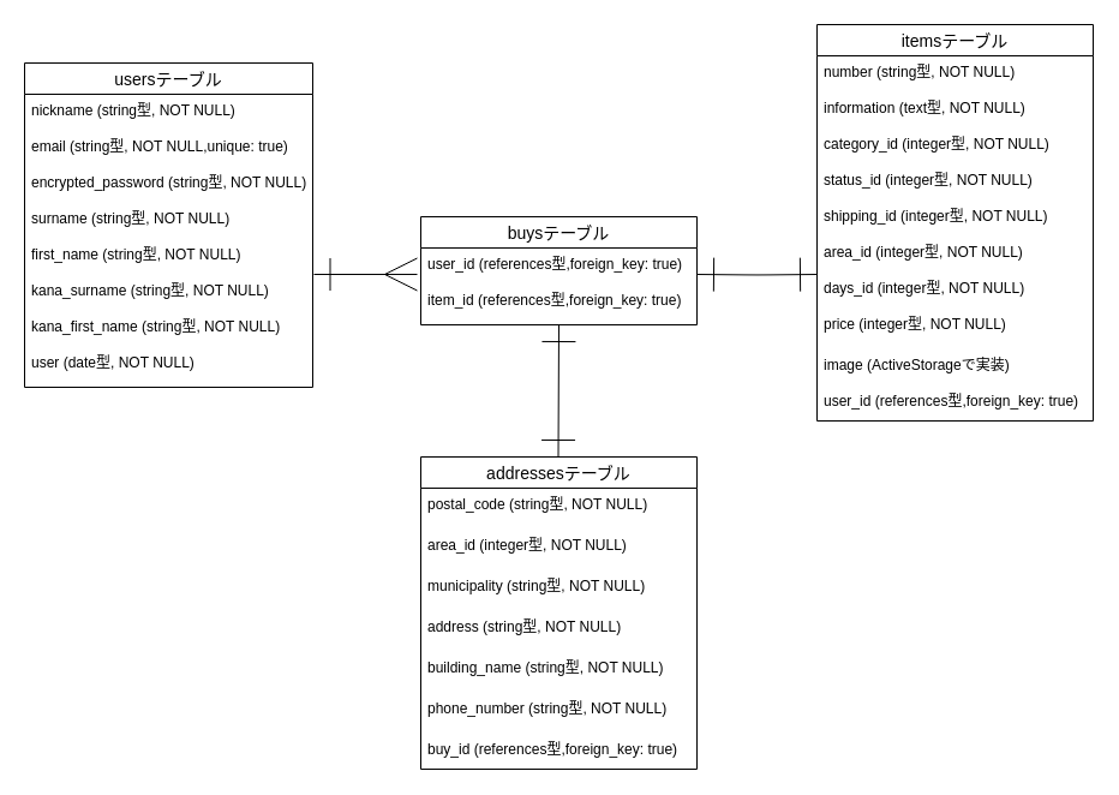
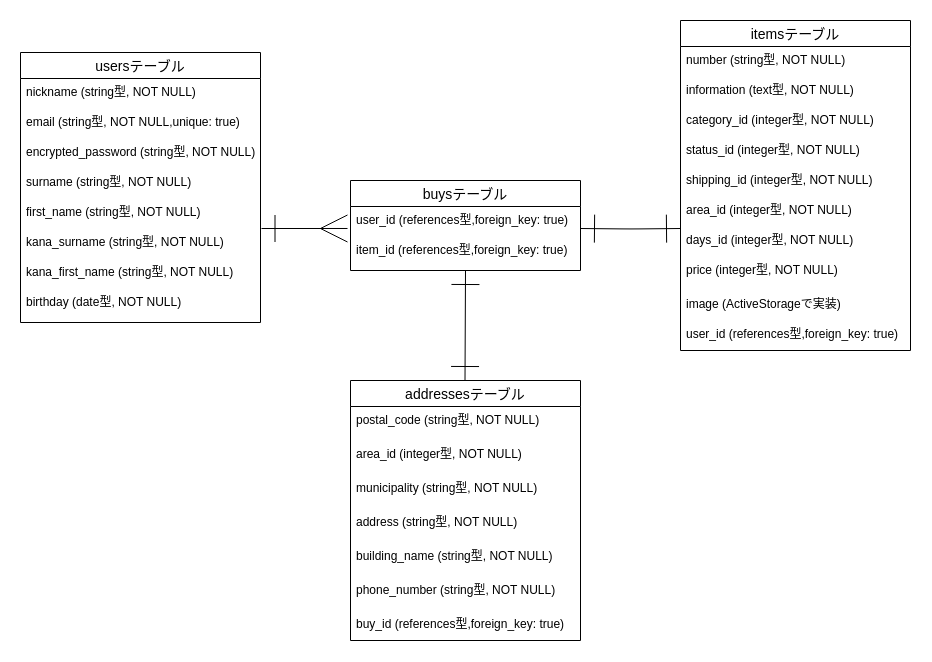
  <mxCell id="0" />
  <mxCell id="1" parent="0" />
  <mxCell id="2" value="usersテーブル" style="swimlane;fontStyle=0;childLayout=stackLayout;horizontal=1;startSize=26;horizontalStack=0;resizeParent=1;resizeParentMax=0;resizeLast=0;collapsible=1;marginBottom=0;align=center;fontSize=14;" parent="1" vertex="1"><mxGeometry x="20" y="52" width="240" height="270" as="geometry"><mxRectangle x="90" y="240" width="120" height="26" as="alternateBounds" /></mxGeometry></mxCell>
  <mxCell id="3" value="nickname (string型, NOT NULL)&#10;&#10;&#10;" style="text;strokeColor=none;fillColor=none;spacingLeft=4;spacingRight=4;overflow=hidden;rotatable=0;points=[[0,0.5],[1,0.5]];portConstraint=eastwest;fontSize=12;" parent="2" vertex="1"><mxGeometry y="26" width="240" height="30" as="geometry" /></mxCell>
  <mxCell id="4" value="email (string型, NOT NULL,unique: true)" style="text;strokeColor=none;fillColor=none;spacingLeft=4;spacingRight=4;overflow=hidden;rotatable=0;points=[[0,0.5],[1,0.5]];portConstraint=eastwest;fontSize=12;" parent="2" vertex="1"><mxGeometry y="56" width="240" height="30" as="geometry" /></mxCell>
  <mxCell id="5" value="encrypted_password (string型, NOT NULL)" style="text;strokeColor=none;fillColor=none;spacingLeft=4;spacingRight=4;overflow=hidden;rotatable=0;points=[[0,0.5],[1,0.5]];portConstraint=eastwest;fontSize=12;" parent="2" vertex="1"><mxGeometry y="86" width="240" height="30" as="geometry" /></mxCell>
  <mxCell id="6" value="surname (string型, NOT NULL)" style="text;strokeColor=none;fillColor=none;spacingLeft=4;spacingRight=4;overflow=hidden;rotatable=0;points=[[0,0.5],[1,0.5]];portConstraint=eastwest;fontSize=12;" parent="2" vertex="1"><mxGeometry y="116" width="240" height="30" as="geometry" /></mxCell>
  <mxCell id="7" value="first_name (string型, NOT NULL)" style="text;strokeColor=none;fillColor=none;spacingLeft=4;spacingRight=4;overflow=hidden;rotatable=0;points=[[0,0.5],[1,0.5]];portConstraint=eastwest;fontSize=12;" vertex="1" parent="2"><mxGeometry y="146" width="240" height="30" as="geometry" /></mxCell>
  <mxCell id="8" value="kana_surname (string型, NOT NULL)" style="text;strokeColor=none;fillColor=none;spacingLeft=4;spacingRight=4;overflow=hidden;rotatable=0;points=[[0,0.5],[1,0.5]];portConstraint=eastwest;fontSize=12;" vertex="1" parent="2"><mxGeometry y="176" width="240" height="30" as="geometry" /></mxCell>
  <mxCell id="9" value="kana_first_name (string型, NOT NULL)" style="text;strokeColor=none;fillColor=none;spacingLeft=4;spacingRight=4;overflow=hidden;rotatable=0;points=[[0,0.5],[1,0.5]];portConstraint=eastwest;fontSize=12;" parent="2" vertex="1"><mxGeometry y="206" width="240" height="30" as="geometry" /></mxCell>
- <mxCell id="10" value="user (date型, NOT NULL)" style="text;strokeColor=none;fillColor=none;spacingLeft=4;spacingRight=4;overflow=hidden;rotatable=0;points=[[0,0.5],[1,0.5]];portConstraint=eastwest;fontSize=12;" parent="2" vertex="1"><mxGeometry y="236" width="240" height="34" as="geometry" /></mxCell>
+ <mxCell id="10" value="birthday (date型, NOT NULL)" style="text;strokeColor=none;fillColor=none;spacingLeft=4;spacingRight=4;overflow=hidden;rotatable=0;points=[[0,0.5],[1,0.5]];portConstraint=eastwest;fontSize=12;" parent="2" vertex="1"><mxGeometry y="236" width="240" height="34" as="geometry" /></mxCell>
  <mxCell id="11" value="itemsテーブル" style="swimlane;fontStyle=0;childLayout=stackLayout;horizontal=1;startSize=26;horizontalStack=0;resizeParent=1;resizeParentMax=0;resizeLast=0;collapsible=1;marginBottom=0;align=center;fontSize=14;" parent="1" vertex="1"><mxGeometry x="680" y="20" width="230" height="330" as="geometry" /></mxCell>
  <mxCell id="12" value="number (string型, NOT NULL)" style="text;strokeColor=none;fillColor=none;spacingLeft=4;spacingRight=4;overflow=hidden;rotatable=0;points=[[0,0.5],[1,0.5]];portConstraint=eastwest;fontSize=12;" parent="11" vertex="1"><mxGeometry y="26" width="230" height="30" as="geometry" /></mxCell>
  <mxCell id="13" value="information (text型, NOT NULL)&#10;&#10;" style="text;strokeColor=none;fillColor=none;spacingLeft=4;spacingRight=4;overflow=hidden;rotatable=0;points=[[0,0.5],[1,0.5]];portConstraint=eastwest;fontSize=12;" parent="11" vertex="1"><mxGeometry y="56" width="230" height="30" as="geometry" /></mxCell>
  <mxCell id="14" value="category_id (integer型, NOT NULL)" style="text;strokeColor=none;fillColor=none;spacingLeft=4;spacingRight=4;overflow=hidden;rotatable=0;points=[[0,0.5],[1,0.5]];portConstraint=eastwest;fontSize=12;" parent="11" vertex="1"><mxGeometry y="86" width="230" height="30" as="geometry" /></mxCell>
  <mxCell id="15" value="status_id (integer型, NOT NULL)" style="text;strokeColor=none;fillColor=none;spacingLeft=4;spacingRight=4;overflow=hidden;rotatable=0;points=[[0,0.5],[1,0.5]];portConstraint=eastwest;fontSize=12;" parent="11" vertex="1"><mxGeometry y="116" width="230" height="30" as="geometry" /></mxCell>
  <mxCell id="16" value="shipping_id (integer型, NOT NULL)" style="text;strokeColor=none;fillColor=none;spacingLeft=4;spacingRight=4;overflow=hidden;rotatable=0;points=[[0,0.5],[1,0.5]];portConstraint=eastwest;fontSize=12;" parent="11" vertex="1"><mxGeometry y="146" width="230" height="30" as="geometry" /></mxCell>
  <mxCell id="17" value="area_id (integer型, NOT NULL)" style="text;strokeColor=none;fillColor=none;spacingLeft=4;spacingRight=4;overflow=hidden;rotatable=0;points=[[0,0.5],[1,0.5]];portConstraint=eastwest;fontSize=12;" parent="11" vertex="1"><mxGeometry y="176" width="230" height="30" as="geometry" /></mxCell>
  <mxCell id="18" value="days_id (integer型, NOT NULL)" style="text;strokeColor=none;fillColor=none;spacingLeft=4;spacingRight=4;overflow=hidden;rotatable=0;points=[[0,0.5],[1,0.5]];portConstraint=eastwest;fontSize=12;" parent="11" vertex="1"><mxGeometry y="206" width="230" height="30" as="geometry" /></mxCell>
  <mxCell id="19" value="price (integer型, NOT NULL)" style="text;strokeColor=none;fillColor=none;spacingLeft=4;spacingRight=4;overflow=hidden;rotatable=0;points=[[0,0.5],[1,0.5]];portConstraint=eastwest;fontSize=12;" parent="11" vertex="1"><mxGeometry y="236" width="230" height="34" as="geometry" /></mxCell>
  <mxCell id="20" value="image (ActiveStorageで実装)" style="text;strokeColor=none;fillColor=none;spacingLeft=4;spacingRight=4;overflow=hidden;rotatable=0;points=[[0,0.5],[1,0.5]];portConstraint=eastwest;fontSize=12;" parent="11" vertex="1"><mxGeometry y="270" width="230" height="30" as="geometry" /></mxCell>
  <mxCell id="21" value="user_id (references型,foreign_key: true)" style="text;strokeColor=none;fillColor=none;spacingLeft=4;spacingRight=4;overflow=hidden;rotatable=0;points=[[0,0.5],[1,0.5]];portConstraint=eastwest;fontSize=12;" parent="11" vertex="1"><mxGeometry y="300" width="230" height="30" as="geometry" /></mxCell>
  <mxCell id="22" value="buysテーブル" style="swimlane;fontStyle=0;childLayout=stackLayout;horizontal=1;startSize=26;horizontalStack=0;resizeParent=1;resizeParentMax=0;resizeLast=0;collapsible=1;marginBottom=0;align=center;fontSize=14;" parent="1" vertex="1"><mxGeometry x="350" y="180" width="230" height="90" as="geometry" /></mxCell>
  <mxCell id="23" value="user_id (references型,foreign_key: true)" style="text;strokeColor=none;fillColor=none;spacingLeft=4;spacingRight=4;overflow=hidden;rotatable=0;points=[[0,0.5],[1,0.5]];portConstraint=eastwest;fontSize=12;" parent="22" vertex="1"><mxGeometry y="26" width="230" height="30" as="geometry" /></mxCell>
  <mxCell id="24" value="item_id (references型,foreign_key: true)" style="text;strokeColor=none;fillColor=none;spacingLeft=4;spacingRight=4;overflow=hidden;rotatable=0;points=[[0,0.5],[1,0.5]];portConstraint=eastwest;fontSize=12;" parent="22" vertex="1"><mxGeometry y="56" width="230" height="34" as="geometry" /></mxCell>
  <mxCell id="25" value="addressesテーブル" style="swimlane;fontStyle=0;childLayout=stackLayout;horizontal=1;startSize=26;horizontalStack=0;resizeParent=1;resizeParentMax=0;resizeLast=0;collapsible=1;marginBottom=0;align=center;fontSize=14;" vertex="1" parent="1"><mxGeometry x="350" y="380" width="230" height="260" as="geometry" /></mxCell>
  <mxCell id="26" value="postal_code (string型, NOT NULL)" style="text;strokeColor=none;fillColor=none;spacingLeft=4;spacingRight=4;overflow=hidden;rotatable=0;points=[[0,0.5],[1,0.5]];portConstraint=eastwest;fontSize=12;" parent="25" vertex="1"><mxGeometry y="26" width="230" height="34" as="geometry" /></mxCell>
  <mxCell id="27" value="area_id (integer型, NOT NULL)" style="text;strokeColor=none;fillColor=none;spacingLeft=4;spacingRight=4;overflow=hidden;rotatable=0;points=[[0,0.5],[1,0.5]];portConstraint=eastwest;fontSize=12;" parent="25" vertex="1"><mxGeometry y="60" width="230" height="34" as="geometry" /></mxCell>
  <mxCell id="28" value="municipality (string型, NOT NULL)" style="text;strokeColor=none;fillColor=none;spacingLeft=4;spacingRight=4;overflow=hidden;rotatable=0;points=[[0,0.5],[1,0.5]];portConstraint=eastwest;fontSize=12;" parent="25" vertex="1"><mxGeometry y="94" width="230" height="34" as="geometry" /></mxCell>
  <mxCell id="29" value="address (string型, NOT NULL)" style="text;strokeColor=none;fillColor=none;spacingLeft=4;spacingRight=4;overflow=hidden;rotatable=0;points=[[0,0.5],[1,0.5]];portConstraint=eastwest;fontSize=12;" parent="25" vertex="1"><mxGeometry y="128" width="230" height="34" as="geometry" /></mxCell>
  <mxCell id="30" value="building_name (string型, NOT NULL)" style="text;strokeColor=none;fillColor=none;spacingLeft=4;spacingRight=4;overflow=hidden;rotatable=0;points=[[0,0.5],[1,0.5]];portConstraint=eastwest;fontSize=12;" parent="25" vertex="1"><mxGeometry y="162" width="230" height="34" as="geometry" /></mxCell>
  <mxCell id="31" value="phone_number (string型, NOT NULL)" style="text;strokeColor=none;fillColor=none;spacingLeft=4;spacingRight=4;overflow=hidden;rotatable=0;points=[[0,0.5],[1,0.5]];portConstraint=eastwest;fontSize=12;" parent="25" vertex="1"><mxGeometry y="196" width="230" height="34" as="geometry" /></mxCell>
  <mxCell id="32" value="buy_id (references型,foreign_key: true)" style="text;strokeColor=none;fillColor=none;spacingLeft=4;spacingRight=4;overflow=hidden;rotatable=0;points=[[0,0.5],[1,0.5]];portConstraint=eastwest;fontSize=12;" vertex="1" parent="25"><mxGeometry y="230" width="230" height="30" as="geometry" /></mxCell>
  <mxCell id="33" value="" style="fontSize=12;html=1;endArrow=ERone;startArrow=ERone;startSize=26;endSize=26;startFill=0;endFill=0;edgeStyle=orthogonalEdgeStyle;entryX=0;entryY=0.067;entryDx=0;entryDy=0;entryPerimeter=0;" edge="1" parent="1" target="18"><mxGeometry width="100" height="100" relative="1" as="geometry"><mxPoint x="580" y="228" as="sourcePoint" /><mxPoint x="750" y="370" as="targetPoint" /></mxGeometry></mxCell>
  <mxCell id="34" value="" style="fontSize=12;html=1;endArrow=ERmany;endSize=25;endFill=0;startArrow=ERone;startFill=0;startSize=25;entryX=-0.013;entryY=0.733;entryDx=0;entryDy=0;entryPerimeter=0;" edge="1" parent="1" target="23"><mxGeometry width="100" height="100" relative="1" as="geometry"><mxPoint x="261" y="228" as="sourcePoint" /><mxPoint x="340" y="230" as="targetPoint" /><Array as="points" /></mxGeometry></mxCell>
  <mxCell id="35" value="" style="fontSize=12;html=1;endArrow=ERone;startArrow=ERone;startSize=26;endSize=26;endFill=0;startFill=0;" edge="1" parent="1"><mxGeometry width="100" height="100" relative="1" as="geometry"><mxPoint x="464.5" y="380" as="sourcePoint" /><mxPoint x="465" y="270" as="targetPoint" /></mxGeometry></mxCell>
